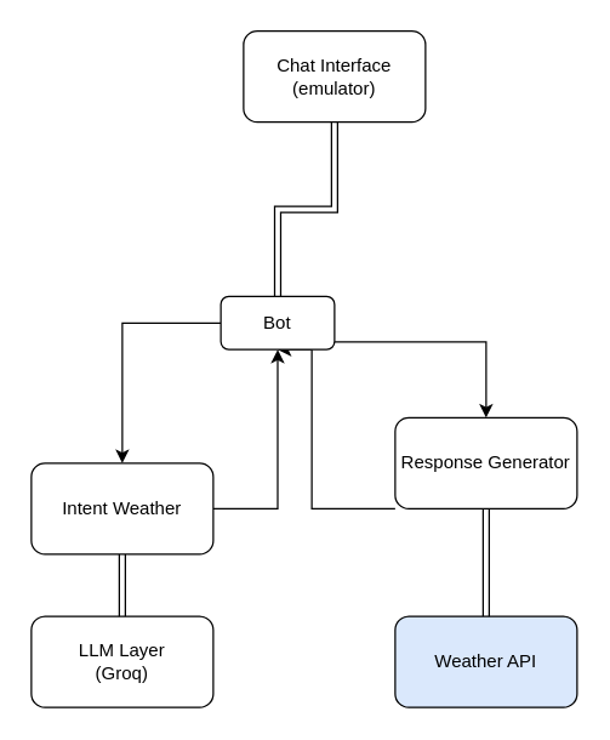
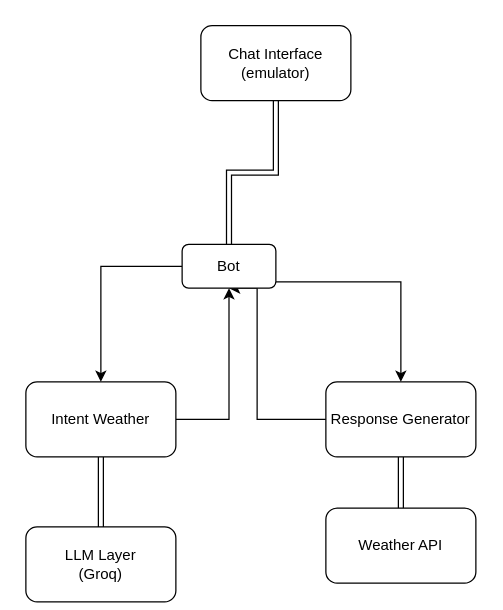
  <mxCell id="0" />
  <mxCell id="1" parent="0" />
  <mxCell id="2" style="edgeStyle=orthogonalEdgeStyle;rounded=0;orthogonalLoop=1;jettySize=auto;html=1;entryX=0.5;entryY=0;entryDx=0;entryDy=0;shape=link;" parent="1" source="4" target="12" edge="1"><mxGeometry relative="1" as="geometry" /></mxCell>
  <mxCell id="3" style="edgeStyle=orthogonalEdgeStyle;rounded=0;orthogonalLoop=1;jettySize=auto;html=1;entryX=0.5;entryY=1;entryDx=0;entryDy=0;" parent="1" source="4" target="11" edge="1"><mxGeometry relative="1" as="geometry" /></mxCell>
  <mxCell id="4" value="Intent Weather" style="rounded=1;whiteSpace=wrap;html=1;" parent="1" vertex="1"><mxGeometry x="20" y="305" width="120" height="60" as="geometry" /></mxCell>
  <mxCell id="5" style="edgeStyle=orthogonalEdgeStyle;rounded=0;orthogonalLoop=1;jettySize=auto;html=1;entryX=0.5;entryY=1;entryDx=0;entryDy=0;" parent="1" source="7" target="11" edge="1"><mxGeometry relative="1" as="geometry"><Array as="points"><mxPoint x="205" y="335" /></Array></mxGeometry></mxCell>
  <mxCell id="6" style="edgeStyle=none;html=1;shape=link;" edge="1" parent="1" source="7" target="14"><mxGeometry relative="1" as="geometry" /></mxCell>
- <mxCell id="7" value="Response Generator" style="rounded=1;whiteSpace=wrap;html=1;" parent="1" vertex="1"><mxGeometry x="260" y="275" width="120" height="60" as="geometry" /></mxCell>
+ <mxCell id="7" value="Response Generator" style="rounded=1;whiteSpace=wrap;html=1;" parent="1" vertex="1"><mxGeometry x="260" y="305" width="120" height="60" as="geometry" /></mxCell>
  <mxCell id="8" style="edgeStyle=orthogonalEdgeStyle;rounded=0;orthogonalLoop=1;jettySize=auto;html=1;entryX=0.5;entryY=0;entryDx=0;entryDy=0;" parent="1" source="11" target="4" edge="1"><mxGeometry relative="1" as="geometry" /></mxCell>
  <mxCell id="9" style="edgeStyle=orthogonalEdgeStyle;rounded=0;orthogonalLoop=1;jettySize=auto;html=1;entryX=0.5;entryY=0;entryDx=0;entryDy=0;" parent="1" source="11" target="7" edge="1"><mxGeometry relative="1" as="geometry"><Array as="points"><mxPoint x="320" y="225" /></Array></mxGeometry></mxCell>
  <mxCell id="10" style="edgeStyle=orthogonalEdgeStyle;rounded=0;orthogonalLoop=1;jettySize=auto;html=1;entryX=0.5;entryY=1;entryDx=0;entryDy=0;shape=link;" parent="1" source="11" target="13" edge="1"><mxGeometry relative="1" as="geometry" /></mxCell>
  <mxCell id="11" value="Bot" style="rounded=1;whiteSpace=wrap;html=1;" parent="1" vertex="1"><mxGeometry x="145" y="195" width="75" height="35" as="geometry" /></mxCell>
- <mxCell id="12" value="LLM Layer&lt;div&gt;(Groq)&lt;/div&gt;" style="rounded=1;whiteSpace=wrap;html=1;" parent="1" vertex="1"><mxGeometry x="20" y="406" width="120" height="60" as="geometry" /></mxCell>
+ <mxCell id="12" value="LLM Layer&lt;div&gt;(Groq)&lt;/div&gt;" style="rounded=1;whiteSpace=wrap;html=1;" parent="1" vertex="1"><mxGeometry x="20" y="421" width="120" height="60" as="geometry" /></mxCell>
  <mxCell id="13" value="Chat Interface&lt;div&gt;(emulator)&lt;/div&gt;" style="rounded=1;whiteSpace=wrap;html=1;" parent="1" vertex="1"><mxGeometry x="160" y="20" width="120" height="60" as="geometry" /></mxCell>
- <mxCell id="14" value="Weather API" style="rounded=1;whiteSpace=wrap;html=1;fillColor=#dae8fc;" vertex="1" parent="1"><mxGeometry x="260" y="406" width="120" height="60" as="geometry" /></mxCell>
+ <mxCell id="14" value="Weather API" style="rounded=1;whiteSpace=wrap;html=1;" vertex="1" parent="1"><mxGeometry x="260" y="406" width="120" height="60" as="geometry" /></mxCell>
